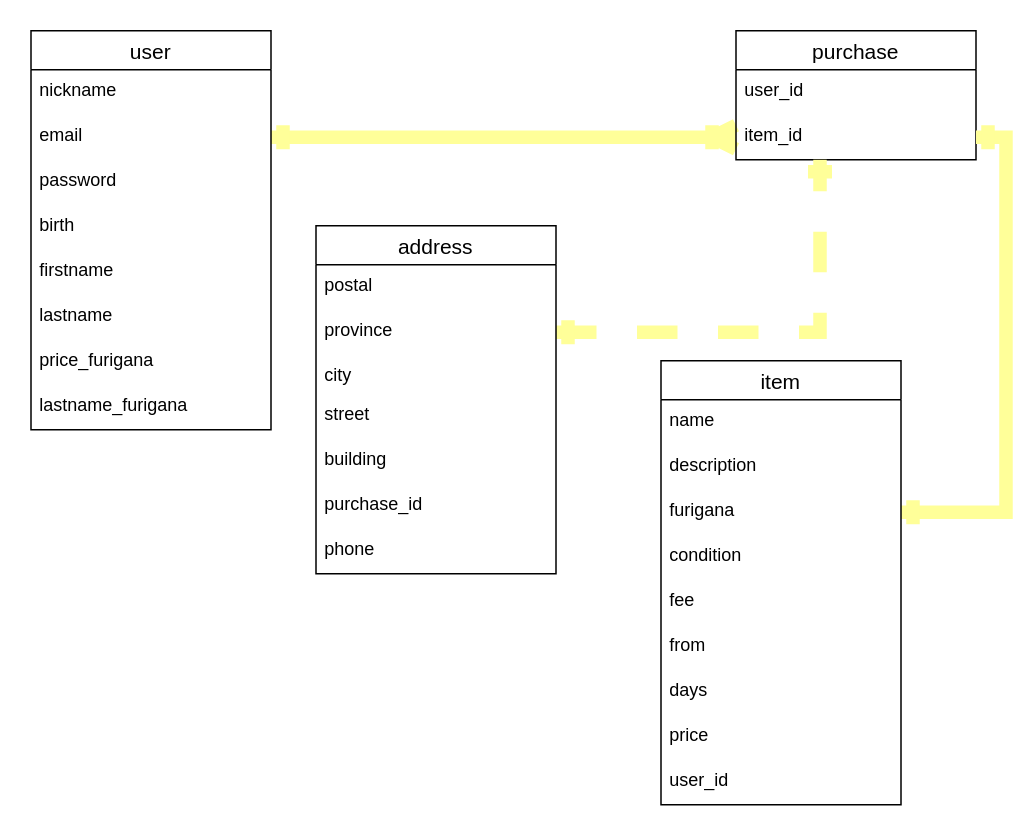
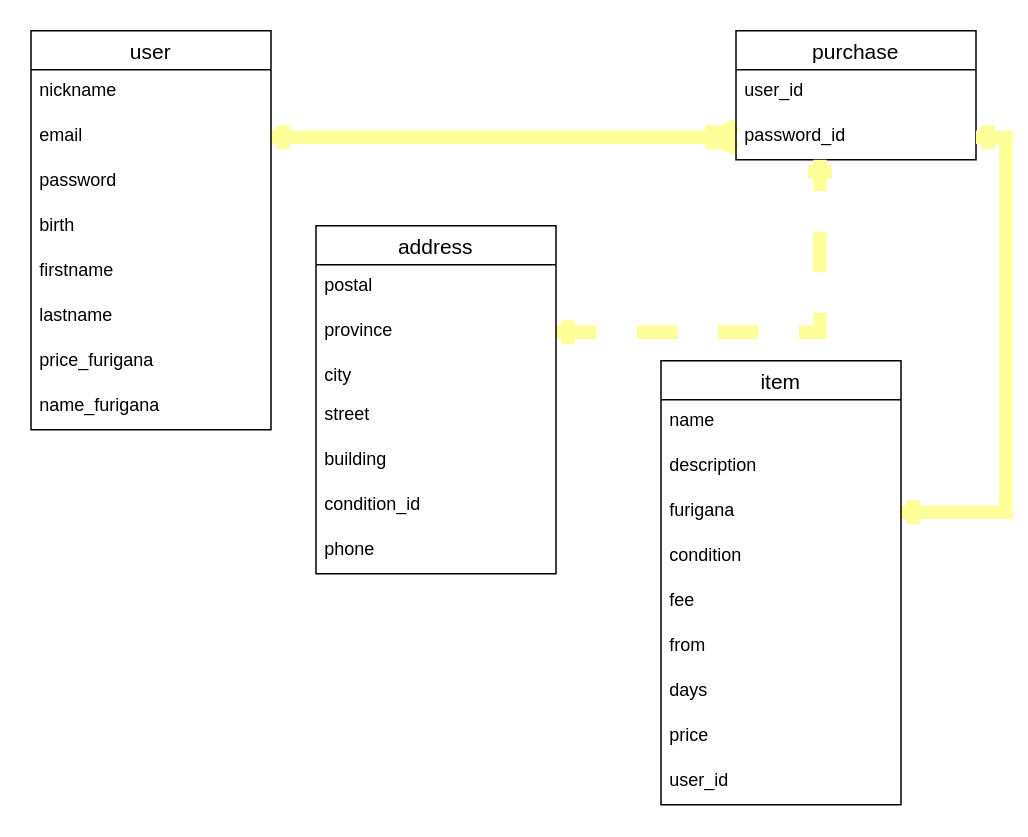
  <mxCell id="0" />
  <mxCell id="1" parent="0" />
  <mxCell id="2" style="edgeStyle=orthogonalEdgeStyle;rounded=0;orthogonalLoop=1;jettySize=auto;html=1;entryX=0;entryY=0.5;entryDx=0;entryDy=0;startArrow=ERone;startFill=0;endArrow=ERoneToMany;endFill=0;strokeColor=#FFFF99;strokeWidth=9;" parent="1" edge="1"><mxGeometry relative="1" as="geometry"><mxPoint x="180" y="91" as="sourcePoint" /><mxPoint x="490" y="91" as="targetPoint" /></mxGeometry></mxCell>
  <mxCell id="3" value="purchase" style="swimlane;fontStyle=0;childLayout=stackLayout;horizontal=1;startSize=26;horizontalStack=0;resizeParent=1;resizeParentMax=0;resizeLast=0;collapsible=1;marginBottom=0;align=center;fontSize=14;" parent="1" vertex="1"><mxGeometry x="490" width="160" height="86" as="geometry" y="20" /></mxCell>
  <mxCell id="4" value="user_id" style="text;strokeColor=none;fillColor=none;spacingLeft=4;spacingRight=4;overflow=hidden;rotatable=0;points=[[0,0.5],[1,0.5]];portConstraint=eastwest;fontSize=12;" parent="3" vertex="1"><mxGeometry y="26" width="160" height="30" as="geometry" /></mxCell>
- <mxCell id="5" value="item_id" style="text;strokeColor=none;fillColor=none;spacingLeft=4;spacingRight=4;overflow=hidden;rotatable=0;points=[[0,0.5],[1,0.5]];portConstraint=eastwest;fontSize=12;" vertex="1" parent="3"><mxGeometry y="56" width="160" height="30" as="geometry" /></mxCell>
+ <mxCell id="5" value="password_id" style="text;strokeColor=none;fillColor=none;spacingLeft=4;spacingRight=4;overflow=hidden;rotatable=0;points=[[0,0.5],[1,0.5]];portConstraint=eastwest;fontSize=12;" vertex="1" parent="3"><mxGeometry y="56" width="160" height="30" as="geometry" /></mxCell>
  <mxCell id="6" style="edgeStyle=orthogonalEdgeStyle;rounded=0;orthogonalLoop=1;jettySize=auto;html=1;exitX=1;exitY=0.5;exitDx=0;exitDy=0;entryX=1;entryY=0.5;entryDx=0;entryDy=0;strokeWidth=9;strokeColor=#FFFF99;endArrow=ERone;endFill=0;startArrow=ERone;startFill=0;" edge="1" parent="1" source="28" target="5"><mxGeometry relative="1" as="geometry" /></mxCell>
  <mxCell id="7" value="user" style="swimlane;fontStyle=0;childLayout=stackLayout;horizontal=1;startSize=26;horizontalStack=0;resizeParent=1;resizeParentMax=0;resizeLast=0;collapsible=1;marginBottom=0;align=center;fontSize=14;" parent="1" vertex="1"><mxGeometry width="160" height="266" as="geometry" x="20" y="20" /></mxCell>
  <mxCell id="8" value="nickname" style="text;strokeColor=none;fillColor=none;spacingLeft=4;spacingRight=4;overflow=hidden;rotatable=0;points=[[0,0.5],[1,0.5]];portConstraint=eastwest;fontSize=12;" parent="7" vertex="1"><mxGeometry y="26" width="160" height="30" as="geometry" /></mxCell>
  <mxCell id="9" value="email" style="text;strokeColor=none;fillColor=none;spacingLeft=4;spacingRight=4;overflow=hidden;rotatable=0;points=[[0,0.5],[1,0.5]];portConstraint=eastwest;fontSize=12;" parent="7" vertex="1"><mxGeometry y="56" width="160" height="30" as="geometry" /></mxCell>
  <mxCell id="10" value="password" style="text;strokeColor=none;fillColor=none;spacingLeft=4;spacingRight=4;overflow=hidden;rotatable=0;points=[[0,0.5],[1,0.5]];portConstraint=eastwest;fontSize=12;" parent="7" vertex="1"><mxGeometry y="86" width="160" height="30" as="geometry" /></mxCell>
  <mxCell id="11" value="birth" style="text;strokeColor=none;fillColor=none;spacingLeft=4;spacingRight=4;overflow=hidden;rotatable=0;points=[[0,0.5],[1,0.5]];portConstraint=eastwest;fontSize=12;" vertex="1" parent="7"><mxGeometry y="116" width="160" height="30" as="geometry" /></mxCell>
  <mxCell id="12" value="firstname" style="text;strokeColor=none;fillColor=none;spacingLeft=4;spacingRight=4;overflow=hidden;rotatable=0;points=[[0,0.5],[1,0.5]];portConstraint=eastwest;fontSize=12;" vertex="1" parent="7"><mxGeometry y="146" width="160" height="30" as="geometry" /></mxCell>
  <mxCell id="13" value="lastname" style="text;strokeColor=none;fillColor=none;spacingLeft=4;spacingRight=4;overflow=hidden;rotatable=0;points=[[0,0.5],[1,0.5]];portConstraint=eastwest;fontSize=12;" vertex="1" parent="7"><mxGeometry y="176" width="160" height="30" as="geometry" /></mxCell>
  <mxCell id="14" value="price_furigana" style="text;strokeColor=none;fillColor=none;spacingLeft=4;spacingRight=4;overflow=hidden;rotatable=0;points=[[0,0.5],[1,0.5]];portConstraint=eastwest;fontSize=12;" vertex="1" parent="7"><mxGeometry y="206" width="160" height="30" as="geometry" /></mxCell>
- <mxCell id="15" value="lastname_furigana" style="text;strokeColor=none;fillColor=none;spacingLeft=4;spacingRight=4;overflow=hidden;rotatable=0;points=[[0,0.5],[1,0.5]];portConstraint=eastwest;fontSize=12;" vertex="1" parent="7"><mxGeometry y="236" width="160" height="30" as="geometry" /></mxCell>
+ <mxCell id="15" value="name_furigana" style="text;strokeColor=none;fillColor=none;spacingLeft=4;spacingRight=4;overflow=hidden;rotatable=0;points=[[0,0.5],[1,0.5]];portConstraint=eastwest;fontSize=12;" vertex="1" parent="7"><mxGeometry y="236" width="160" height="30" as="geometry" /></mxCell>
  <mxCell id="16" style="edgeStyle=orthogonalEdgeStyle;rounded=0;orthogonalLoop=1;jettySize=auto;html=1;exitX=1;exitY=0.5;exitDx=0;exitDy=0;entryX=0.35;entryY=1;entryDx=0;entryDy=0;entryPerimeter=0;startArrow=ERone;startFill=0;endArrow=ERone;endFill=0;strokeColor=#FFFF99;strokeWidth=9;dashed=1;" edge="1" parent="1" source="19" target="5"><mxGeometry relative="1" as="geometry" /></mxCell>
  <mxCell id="17" value="address" style="swimlane;fontStyle=0;childLayout=stackLayout;horizontal=1;startSize=26;horizontalStack=0;resizeParent=1;resizeParentMax=0;resizeLast=0;collapsible=1;marginBottom=0;align=center;fontSize=14;" parent="1" vertex="1"><mxGeometry x="210" y="150" width="160" height="232" as="geometry" /></mxCell>
  <mxCell id="18" value="postal" style="text;strokeColor=none;fillColor=none;spacingLeft=4;spacingRight=4;overflow=hidden;rotatable=0;points=[[0,0.5],[1,0.5]];portConstraint=eastwest;fontSize=12;" parent="17" vertex="1"><mxGeometry y="26" width="160" height="30" as="geometry" /></mxCell>
  <mxCell id="19" value="province" style="text;strokeColor=none;fillColor=none;spacingLeft=4;spacingRight=4;overflow=hidden;rotatable=0;points=[[0,0.5],[1,0.5]];portConstraint=eastwest;fontSize=12;" parent="17" vertex="1"><mxGeometry y="56" width="160" height="30" as="geometry" /></mxCell>
  <mxCell id="20" value="city" style="text;strokeColor=none;fillColor=none;spacingLeft=4;spacingRight=4;overflow=hidden;rotatable=0;points=[[0,0.5],[1,0.5]];portConstraint=eastwest;fontSize=12;" parent="17" vertex="1"><mxGeometry y="86" width="160" height="26" as="geometry" /></mxCell>
  <mxCell id="21" value="street" style="text;strokeColor=none;fillColor=none;spacingLeft=4;spacingRight=4;overflow=hidden;rotatable=0;points=[[0,0.5],[1,0.5]];portConstraint=eastwest;fontSize=12;" parent="17" vertex="1"><mxGeometry y="112" width="160" height="30" as="geometry" /></mxCell>
  <mxCell id="22" value="building" style="text;strokeColor=none;fillColor=none;spacingLeft=4;spacingRight=4;overflow=hidden;rotatable=0;points=[[0,0.5],[1,0.5]];portConstraint=eastwest;fontSize=12;" parent="17" vertex="1"><mxGeometry y="142" width="160" height="30" as="geometry" /></mxCell>
- <mxCell id="23" value="purchase_id" style="text;strokeColor=none;fillColor=none;spacingLeft=4;spacingRight=4;overflow=hidden;rotatable=0;points=[[0,0.5],[1,0.5]];portConstraint=eastwest;fontSize=12;" vertex="1" parent="17"><mxGeometry y="172" width="160" height="30" as="geometry" /></mxCell>
+ <mxCell id="23" value="condition_id" style="text;strokeColor=none;fillColor=none;spacingLeft=4;spacingRight=4;overflow=hidden;rotatable=0;points=[[0,0.5],[1,0.5]];portConstraint=eastwest;fontSize=12;" vertex="1" parent="17"><mxGeometry y="172" width="160" height="30" as="geometry" /></mxCell>
  <mxCell id="24" value="phone" style="text;strokeColor=none;fillColor=none;spacingLeft=4;spacingRight=4;overflow=hidden;rotatable=0;points=[[0,0.5],[1,0.5]];portConstraint=eastwest;fontSize=12;" vertex="1" parent="17"><mxGeometry y="202" width="160" height="30" as="geometry" /></mxCell>
  <mxCell id="25" value="item" style="swimlane;fontStyle=0;childLayout=stackLayout;horizontal=1;startSize=26;horizontalStack=0;resizeParent=1;resizeParentMax=0;resizeLast=0;collapsible=1;marginBottom=0;align=center;fontSize=14;" parent="1" vertex="1"><mxGeometry x="440" y="240" width="160" height="296" as="geometry" /></mxCell>
  <mxCell id="26" value="name" style="text;strokeColor=none;fillColor=none;spacingLeft=4;spacingRight=4;overflow=hidden;rotatable=0;points=[[0,0.5],[1,0.5]];portConstraint=eastwest;fontSize=12;" parent="25" vertex="1"><mxGeometry y="26" width="160" height="30" as="geometry" /></mxCell>
  <mxCell id="27" value="description" style="text;strokeColor=none;fillColor=none;spacingLeft=4;spacingRight=4;overflow=hidden;rotatable=0;points=[[0,0.5],[1,0.5]];portConstraint=eastwest;fontSize=12;" parent="25" vertex="1"><mxGeometry y="56" width="160" height="30" as="geometry" /></mxCell>
  <mxCell id="28" value="furigana" style="text;strokeColor=none;fillColor=none;spacingLeft=4;spacingRight=4;overflow=hidden;rotatable=0;points=[[0,0.5],[1,0.5]];portConstraint=eastwest;fontSize=12;" parent="25" vertex="1"><mxGeometry y="86" width="160" height="30" as="geometry" /></mxCell>
  <mxCell id="29" value="condition" style="text;strokeColor=none;fillColor=none;spacingLeft=4;spacingRight=4;overflow=hidden;rotatable=0;points=[[0,0.5],[1,0.5]];portConstraint=eastwest;fontSize=12;" parent="25" vertex="1"><mxGeometry y="116" width="160" height="30" as="geometry" /></mxCell>
  <mxCell id="30" value="fee" style="text;strokeColor=none;fillColor=none;spacingLeft=4;spacingRight=4;overflow=hidden;rotatable=0;points=[[0,0.5],[1,0.5]];portConstraint=eastwest;fontSize=12;" parent="25" vertex="1"><mxGeometry y="146" width="160" height="30" as="geometry" /></mxCell>
  <mxCell id="31" value="from" style="text;strokeColor=none;fillColor=none;spacingLeft=4;spacingRight=4;overflow=hidden;rotatable=0;points=[[0,0.5],[1,0.5]];portConstraint=eastwest;fontSize=12;" parent="25" vertex="1"><mxGeometry y="176" width="160" height="30" as="geometry" /></mxCell>
  <mxCell id="32" value="days" style="text;strokeColor=none;fillColor=none;spacingLeft=4;spacingRight=4;overflow=hidden;rotatable=0;points=[[0,0.5],[1,0.5]];portConstraint=eastwest;fontSize=12;" parent="25" vertex="1"><mxGeometry y="206" width="160" height="30" as="geometry" /></mxCell>
  <mxCell id="33" value="price" style="text;strokeColor=none;fillColor=none;spacingLeft=4;spacingRight=4;overflow=hidden;rotatable=0;points=[[0,0.5],[1,0.5]];portConstraint=eastwest;fontSize=12;" parent="25" vertex="1"><mxGeometry y="236" width="160" height="30" as="geometry" /></mxCell>
  <mxCell id="34" value="user_id" style="text;strokeColor=none;fillColor=none;spacingLeft=4;spacingRight=4;overflow=hidden;rotatable=0;points=[[0,0.5],[1,0.5]];portConstraint=eastwest;fontSize=12;" parent="25" vertex="1"><mxGeometry y="266" width="160" height="30" as="geometry" /></mxCell>
